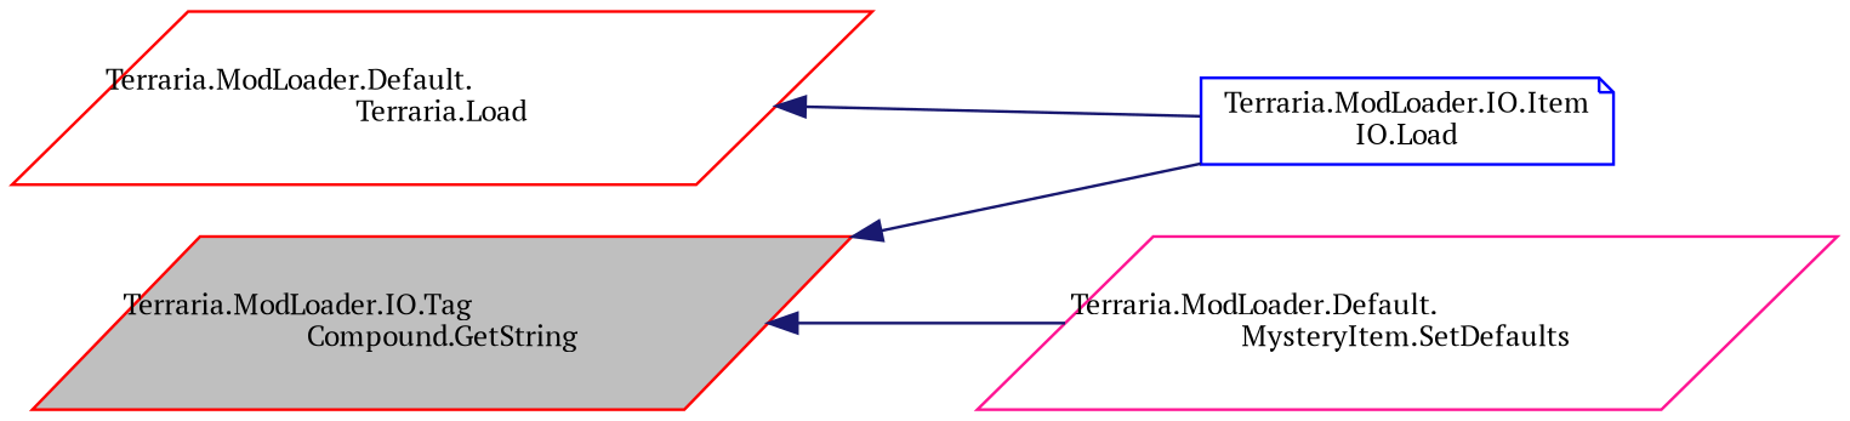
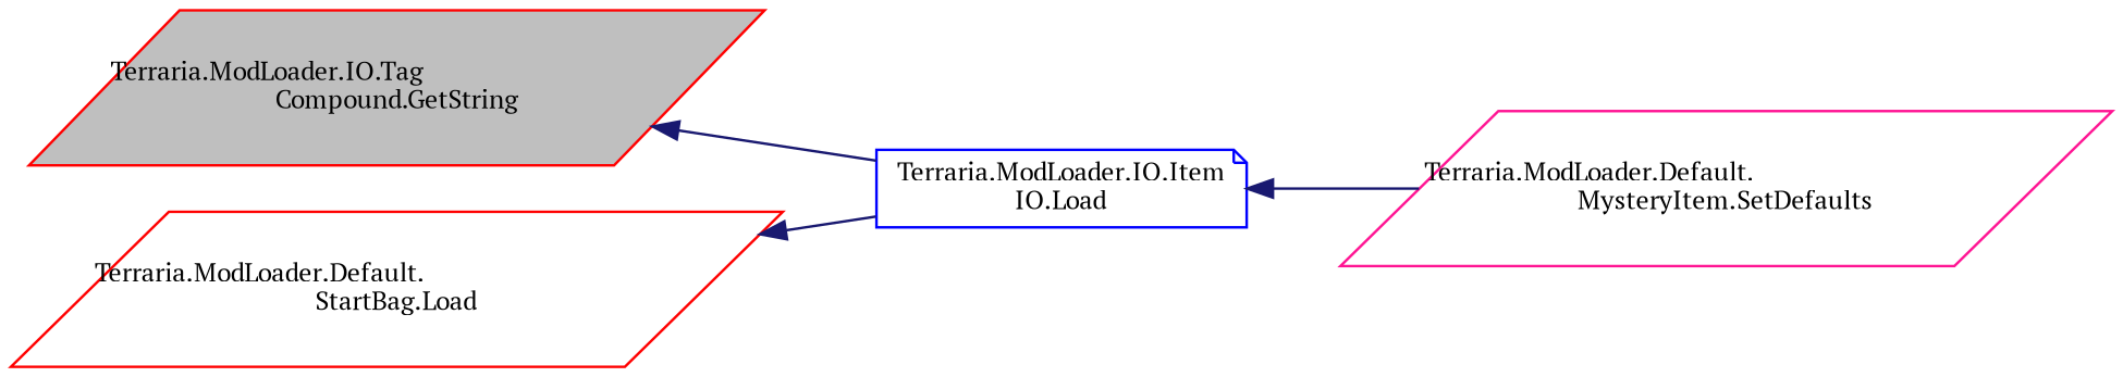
  digraph {
    fontname="PT Serif"
    rankdir=LR
    node [color=red fillcolor=white fontname="PT Serif" fontsize=10 shape=parallelogram style=filled]
    edge [color=midnightblue dir=back fontname="PT Serif" fontsize=10 labelfontname=Helvetica labelfontsize=10 style=solid]
    n1 [fillcolor=grey75 fontcolor=black height=0.2 label="Terraria.ModLoader.IO.Tag\lCompound.GetString" width=0.4]
    n2 [color=blue height=0.2 label="Terraria.ModLoader.IO.Item\lIO.Load" shape=note width=0.4]
    n3 [color=deeppink height=0.2 label="Terraria.ModLoader.Default.\lMysteryItem.SetDefaults" width=0.4]
-   n4 [height=0.2 label="Terraria.ModLoader.Default.\lTerraria.Load" width=0.4]
+   n4 [height=0.2 label="Terraria.ModLoader.Default.\lStartBag.Load" width=0.4]
    n1 -> n2
-   n1 -> n3
+   n2 -> n3
    n4 -> n2
  }
